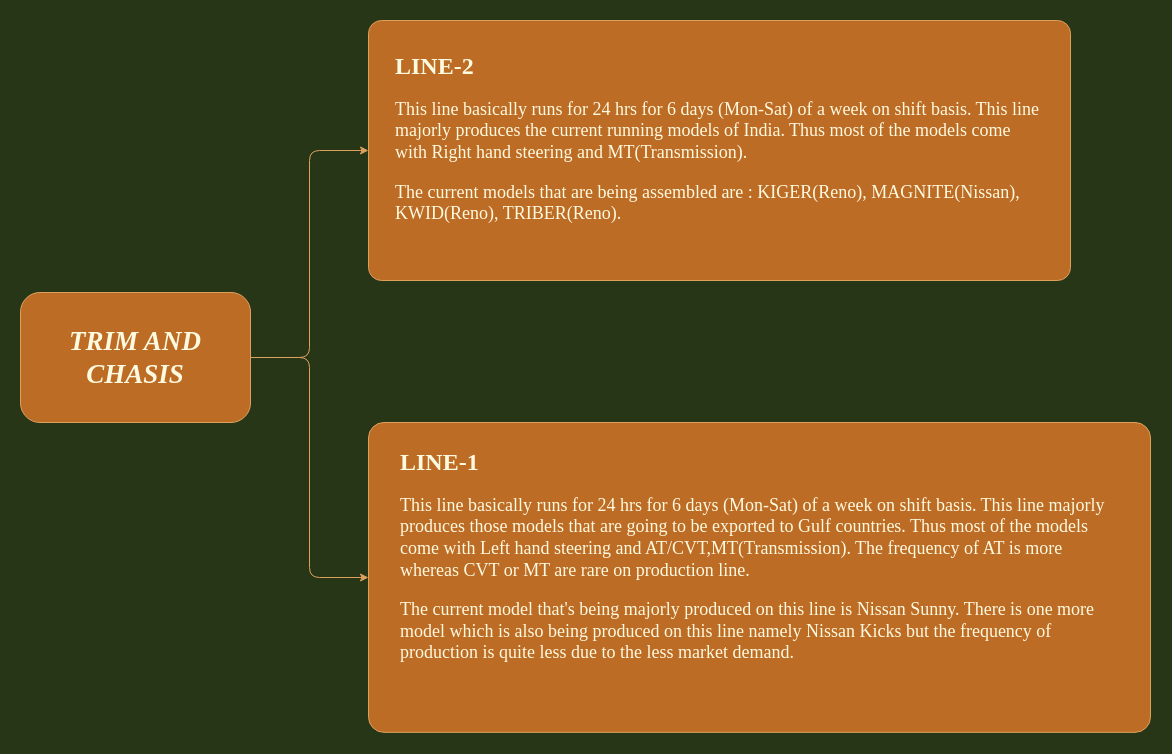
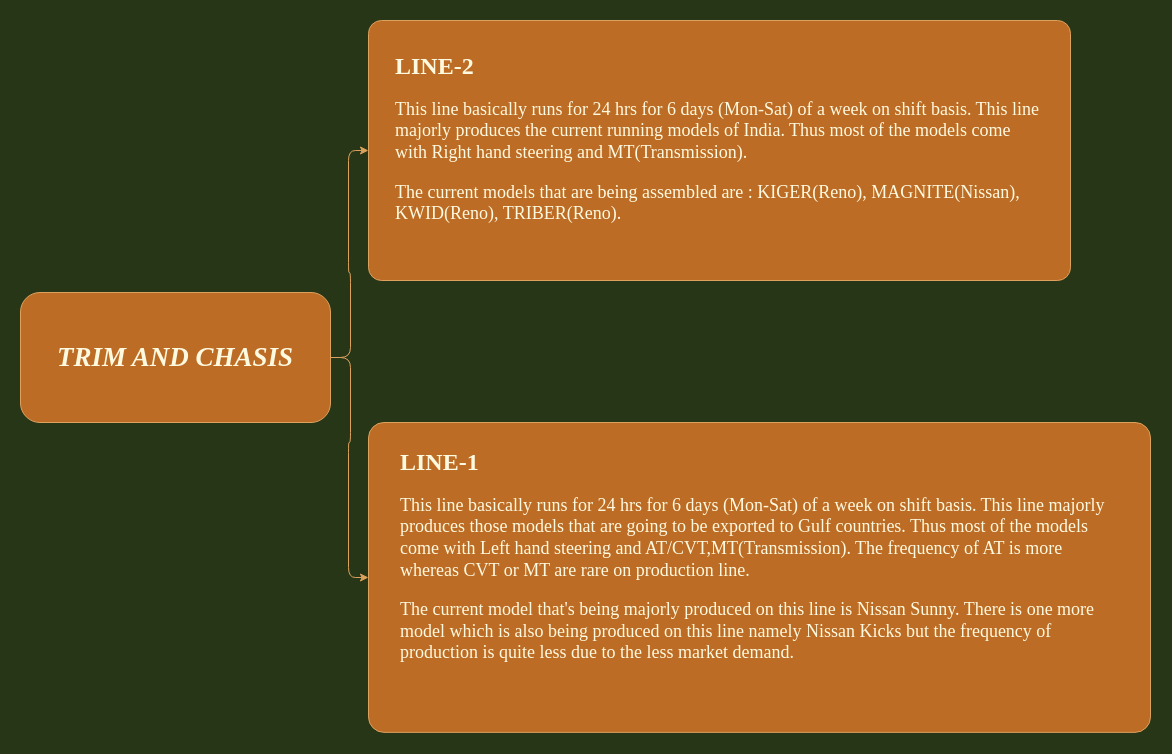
  <mxCell id="0" />
  <mxCell id="1" parent="0" />
  <mxCell id="2" value="" style="rounded=1;whiteSpace=wrap;html=1;sketch=0;fontFamily=Verdana;fontColor=#FEFAE0;strokeColor=#DDA15E;fillColor=#BC6C25;arcSize=5;" vertex="1" parent="1"><mxGeometry x="368" y="20" width="702" height="260" as="geometry" /></mxCell>
  <mxCell id="3" style="edgeStyle=orthogonalEdgeStyle;curved=0;rounded=1;sketch=0;orthogonalLoop=1;jettySize=auto;html=1;entryX=0;entryY=0.5;entryDx=0;entryDy=0;fontFamily=Verdana;fontSize=13;fontColor=#FEFAE0;strokeColor=#DDA15E;fillColor=#BC6C25;" edge="1" parent="1" source="5" target="2"><mxGeometry relative="1" as="geometry" /></mxCell>
  <mxCell id="4" style="edgeStyle=orthogonalEdgeStyle;curved=0;rounded=1;sketch=0;orthogonalLoop=1;jettySize=auto;html=1;exitX=1;exitY=0.5;exitDx=0;exitDy=0;fontFamily=Verdana;fontSize=13;fontColor=#FEFAE0;strokeColor=#DDA15E;fillColor=#BC6C25;" edge="1" parent="1" source="5" target="7"><mxGeometry relative="1" as="geometry" /></mxCell>
- <mxCell id="5" value="&lt;b&gt;&lt;font size=&quot;1&quot; face=&quot;Verdana&quot;&gt;&lt;i style=&quot;font-size: 27px;&quot;&gt;TRIM AND CHASIS&lt;/i&gt;&lt;/font&gt;&lt;/b&gt;" style="rounded=1;whiteSpace=wrap;html=1;sketch=0;fontColor=#FEFAE0;strokeColor=#DDA15E;fillColor=#BC6C25;" vertex="1" parent="1"><mxGeometry x="20" y="292" width="230" height="130" as="geometry" /></mxCell>
+ <mxCell id="5" value="&lt;b&gt;&lt;font size=&quot;1&quot; face=&quot;Verdana&quot;&gt;&lt;i style=&quot;font-size: 27px;&quot;&gt;TRIM AND CHASIS&lt;/i&gt;&lt;/font&gt;&lt;/b&gt;" style="rounded=1;whiteSpace=wrap;html=1;sketch=0;fontColor=#FEFAE0;strokeColor=#DDA15E;fillColor=#BC6C25;" vertex="1" parent="1"><mxGeometry x="20" y="292" width="310" height="130" as="geometry" /></mxCell>
  <mxCell id="6" value="&lt;h1&gt;LINE-2&lt;/h1&gt;&lt;p style=&quot;font-size: 18px;&quot;&gt;&lt;font style=&quot;font-size: 18px;&quot;&gt;This line basically runs for 24 hrs for 6 days (Mon-Sat) of a week on shift basis. This line majorly produces the current running models of India. Thus most of the models come with Right hand steering and MT(Transmission).&amp;nbsp;&lt;/font&gt;&lt;/p&gt;&lt;p style=&quot;font-size: 18px;&quot;&gt;&lt;font style=&quot;font-size: 18px;&quot;&gt;&lt;font style=&quot;font-size: 18px;&quot;&gt;The current models that are being assembled are :&amp;nbsp;&lt;/font&gt;&lt;span style=&quot;background-color: initial;&quot;&gt;KIGER(Reno), MAGNITE(Nissan), KWID(Reno), TRIBER(Reno).&amp;nbsp;&lt;/span&gt;&lt;/font&gt;&lt;/p&gt;" style="text;html=1;strokeColor=none;fillColor=none;spacing=5;spacingTop=-20;whiteSpace=wrap;overflow=hidden;rounded=0;sketch=0;fontFamily=Verdana;fontColor=#FEFAE0;" vertex="1" parent="1"><mxGeometry x="389.75" y="45.74" width="658.5" height="208.51" as="geometry" /></mxCell>
  <mxCell id="7" value="" style="rounded=1;whiteSpace=wrap;html=1;sketch=0;fontFamily=Verdana;fontColor=#FEFAE0;strokeColor=#DDA15E;fillColor=#BC6C25;arcSize=5;" vertex="1" parent="1"><mxGeometry x="368" y="422" width="782" height="309.87" as="geometry" /></mxCell>
  <mxCell id="8" value="&lt;h1&gt;LINE-1&lt;/h1&gt;&lt;p style=&quot;font-size: 18px;&quot;&gt;&lt;font style=&quot;font-size: 18px;&quot;&gt;This line basically runs for 24 hrs for 6 days (Mon-Sat) of a week on shift basis. This line majorly produces those models that are going to be exported to Gulf countries. Thus most of the models come with Left hand steering and AT/CVT,MT(Transmission). The frequency of AT is more whereas CVT or MT are rare on production line.&amp;nbsp;&lt;/font&gt;&lt;/p&gt;&lt;p style=&quot;font-size: 18px;&quot;&gt;&lt;font style=&quot;font-size: 18px;&quot;&gt;The current model that's being majorly produced on this line is Nissan Sunny. There is one more model which is also being produced on this line namely Nissan Kicks but the frequency of production is quite less due to the less market demand.&amp;nbsp;&lt;/font&gt;&lt;/p&gt;" style="text;html=1;strokeColor=none;fillColor=none;spacing=5;spacingTop=-20;whiteSpace=wrap;overflow=hidden;rounded=0;sketch=0;fontFamily=Verdana;fontColor=#FEFAE0;" vertex="1" parent="1"><mxGeometry x="394.72" y="442.18" width="728.56" height="269.51" as="geometry" /></mxCell>
